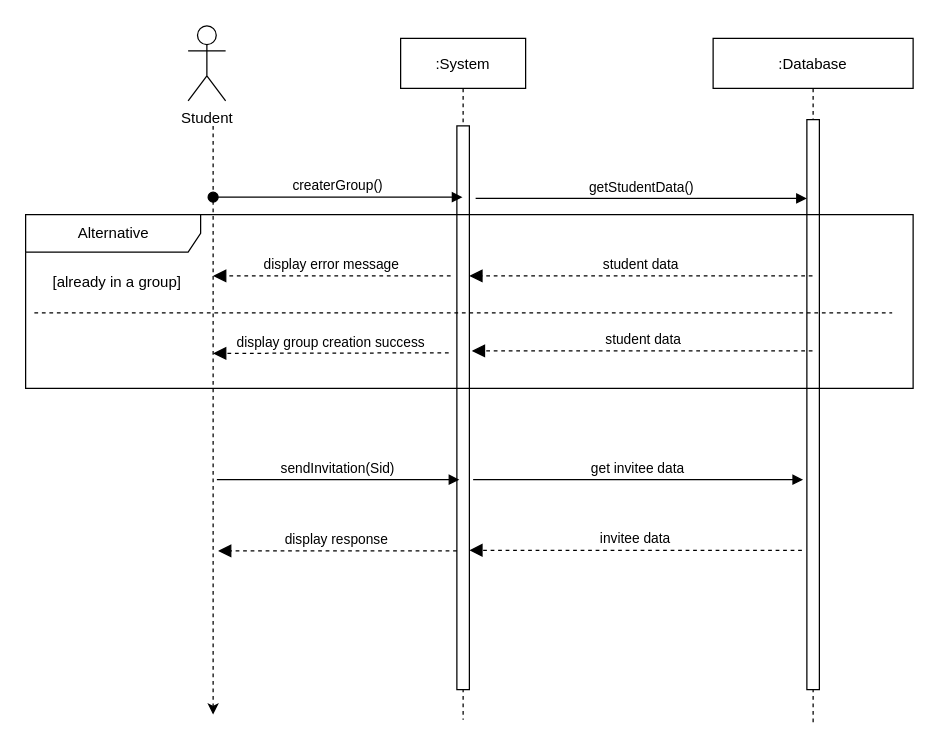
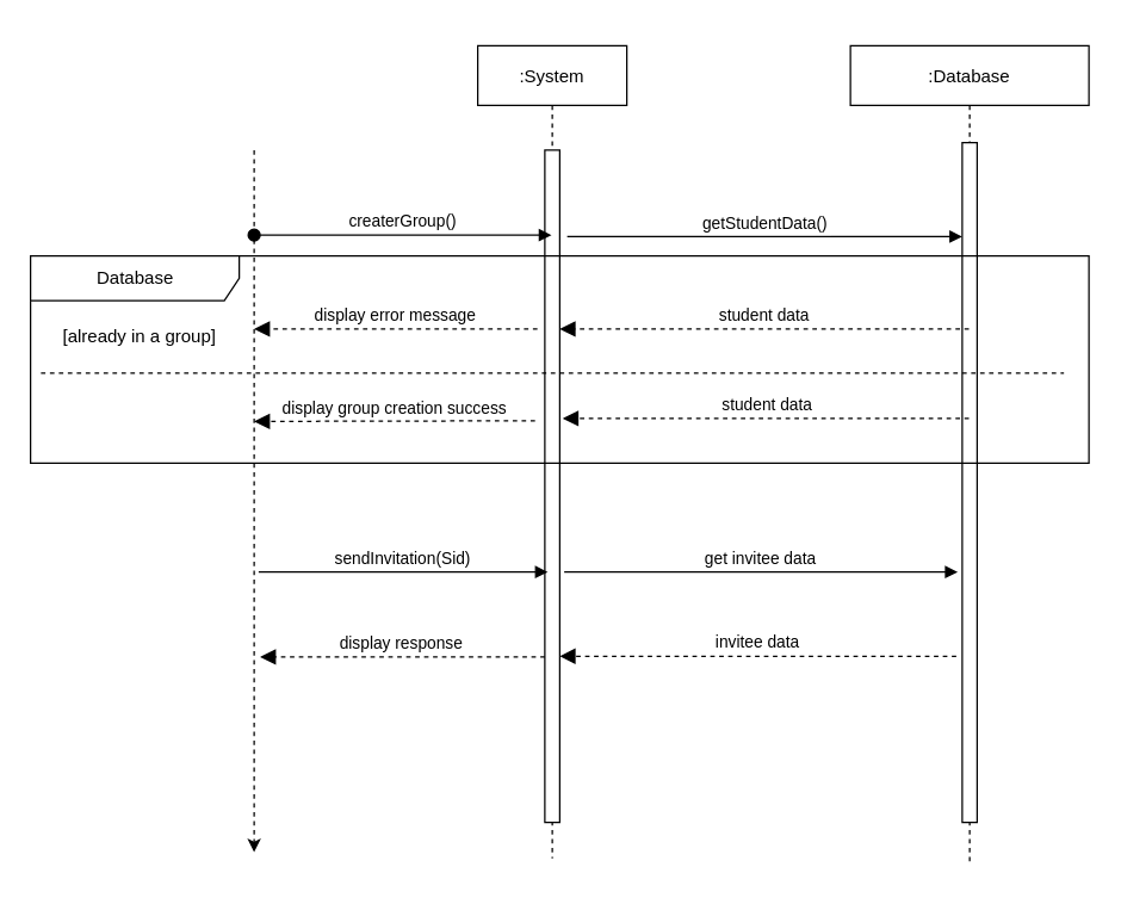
  <mxCell id="0" />
  <mxCell id="1" parent="0" />
  <mxCell id="2" value=":System" style="shape=umlLifeline;perimeter=lifelinePerimeter;container=1;collapsible=0;recursiveResize=0;rounded=0;shadow=0;strokeWidth=1;" parent="1" vertex="1"><mxGeometry x="320" y="30" width="100" height="545" as="geometry" /></mxCell>
  <mxCell id="3" value="" style="points=[];perimeter=orthogonalPerimeter;rounded=0;shadow=0;strokeWidth=1;" parent="2" vertex="1"><mxGeometry x="45" y="70" width="10" height="451" as="geometry" /></mxCell>
  <mxCell id="4" value="createrGroup()" style="verticalAlign=bottom;startArrow=oval;endArrow=block;startSize=8;shadow=0;strokeWidth=1;" parent="2" target="2" edge="1"><mxGeometry relative="1" as="geometry"><mxPoint x="-150" y="127" as="sourcePoint" /><Array as="points" /></mxGeometry></mxCell>
  <mxCell id="5" value="invitee data" style="verticalAlign=bottom;endArrow=block;shadow=0;strokeWidth=1;dashed=1;endSize=8;" parent="2" edge="1"><mxGeometry relative="1" as="geometry"><mxPoint x="321" y="409.5" as="sourcePoint" /><mxPoint x="55" y="409.5" as="targetPoint" /><Array as="points" /></mxGeometry></mxCell>
  <mxCell id="6" value="sendInvitation(Sid)" style="verticalAlign=bottom;startArrow=none;endArrow=block;startSize=8;shadow=0;strokeWidth=1;startFill=0;" parent="2" edge="1"><mxGeometry relative="1" as="geometry"><mxPoint x="-147" y="353" as="sourcePoint" /><mxPoint x="47" y="353" as="targetPoint" /><Array as="points" /></mxGeometry></mxCell>
  <mxCell id="7" value=":Database" style="shape=umlLifeline;perimeter=lifelinePerimeter;container=1;collapsible=0;recursiveResize=0;rounded=0;shadow=0;strokeWidth=1;" parent="1" vertex="1"><mxGeometry x="570" y="30" width="160" height="550" as="geometry" /></mxCell>
  <mxCell id="8" value="" style="points=[];perimeter=orthogonalPerimeter;rounded=0;shadow=0;strokeWidth=1;" parent="7" vertex="1"><mxGeometry x="75" y="65" width="10" height="456" as="geometry" /></mxCell>
  <mxCell id="9" value="getStudentData()" style="verticalAlign=bottom;endArrow=block;shadow=0;strokeWidth=1;" parent="7" edge="1"><mxGeometry relative="1" as="geometry"><mxPoint x="-190" y="128" as="sourcePoint" /><mxPoint x="75" y="128" as="targetPoint" /></mxGeometry></mxCell>
- <mxCell id="10" value="Alternative" style="shape=umlFrame;tabWidth=110;tabHeight=30;tabPosition=left;html=1;boundedLbl=1;labelInHeader=1;width=140;height=30;" parent="7" vertex="1"><mxGeometry x="-550" y="141" width="710" height="139" as="geometry" /></mxCell>
+ <mxCell id="10" value="Database" style="shape=umlFrame;tabWidth=110;tabHeight=30;tabPosition=left;html=1;boundedLbl=1;labelInHeader=1;width=140;height=30;" parent="7" vertex="1"><mxGeometry x="-550" y="141" width="710" height="139" as="geometry" /></mxCell>
  <mxCell id="11" value="[already in a group]" style="text" parent="10" vertex="1"><mxGeometry width="100" height="20" relative="1" as="geometry"><mxPoint x="20" y="40" as="offset" /></mxGeometry></mxCell>
  <mxCell id="12" value="" style="line;strokeWidth=1;dashed=1;labelPosition=center;verticalLabelPosition=bottom;align=left;verticalAlign=top;spacingLeft=20;spacingTop=15;" parent="10" vertex="1"><mxGeometry x="7" y="77.004" width="686.234" height="3.053" as="geometry" /></mxCell>
- <mxCell id="13" value="Student" style="shape=umlActor;verticalLabelPosition=bottom;verticalAlign=top;html=1;outlineConnect=0;" parent="1" vertex="1"><mxGeometry x="150" y="20" width="30" height="60" as="geometry" /></mxCell>
  <mxCell id="14" value="" style="endArrow=classic;html=1;rounded=0;dashed=1;" parent="1" edge="1"><mxGeometry width="50" height="50" relative="1" as="geometry"><mxPoint x="170" y="100" as="sourcePoint" /><mxPoint x="170" y="571" as="targetPoint" /></mxGeometry></mxCell>
  <mxCell id="15" value="student data" style="html=1;verticalAlign=bottom;labelBackgroundColor=none;endArrow=block;endFill=1;rounded=0;endSize=8;dashed=1;" parent="1" source="7" edge="1"><mxGeometry width="160" relative="1" as="geometry"><mxPoint x="170" y="350" as="sourcePoint" /><mxPoint x="377" y="280" as="targetPoint" /></mxGeometry></mxCell>
  <mxCell id="16" value="display group creation success" style="html=1;verticalAlign=bottom;labelBackgroundColor=none;endArrow=block;endFill=1;rounded=0;endSize=8;dashed=1;exitX=0.045;exitY=0.267;exitDx=0;exitDy=0;exitPerimeter=0;" parent="1" edge="1"><mxGeometry width="160" relative="1" as="geometry"><mxPoint x="358.45" y="281.56" as="sourcePoint" /><mxPoint x="170" y="282" as="targetPoint" /></mxGeometry></mxCell>
  <mxCell id="17" value="display error message" style="verticalAlign=bottom;endArrow=block;shadow=0;strokeWidth=1;dashed=1;endSize=8;" parent="1" edge="1"><mxGeometry relative="1" as="geometry"><mxPoint x="360" y="220" as="sourcePoint" /><mxPoint x="170" y="220" as="targetPoint" /><Array as="points"><mxPoint x="320" y="220" /><mxPoint x="220" y="220" /></Array></mxGeometry></mxCell>
  <mxCell id="18" value="get invitee data" style="verticalAlign=bottom;startArrow=none;endArrow=block;startSize=8;shadow=0;strokeWidth=1;startFill=0;" parent="1" edge="1"><mxGeometry relative="1" as="geometry"><mxPoint x="378" y="383" as="sourcePoint" /><mxPoint x="642" y="383" as="targetPoint" /><Array as="points" /></mxGeometry></mxCell>
  <mxCell id="19" value="display response" style="verticalAlign=bottom;endArrow=block;shadow=0;strokeWidth=1;dashed=1;endSize=8;rounded=0;strokeColor=default;" parent="1" edge="1"><mxGeometry relative="1" as="geometry"><mxPoint x="365" y="440" as="sourcePoint" /><mxPoint x="174" y="440" as="targetPoint" /><Array as="points"><mxPoint x="244" y="440" /></Array></mxGeometry></mxCell>
  <mxCell id="20" value="student data" style="verticalAlign=bottom;endArrow=block;shadow=0;strokeWidth=1;dashed=1;endSize=8;" parent="1" source="7" edge="1"><mxGeometry relative="1" as="geometry"><mxPoint x="625" y="220" as="sourcePoint" /><mxPoint x="375" y="220" as="targetPoint" /><Array as="points" /></mxGeometry></mxCell>
